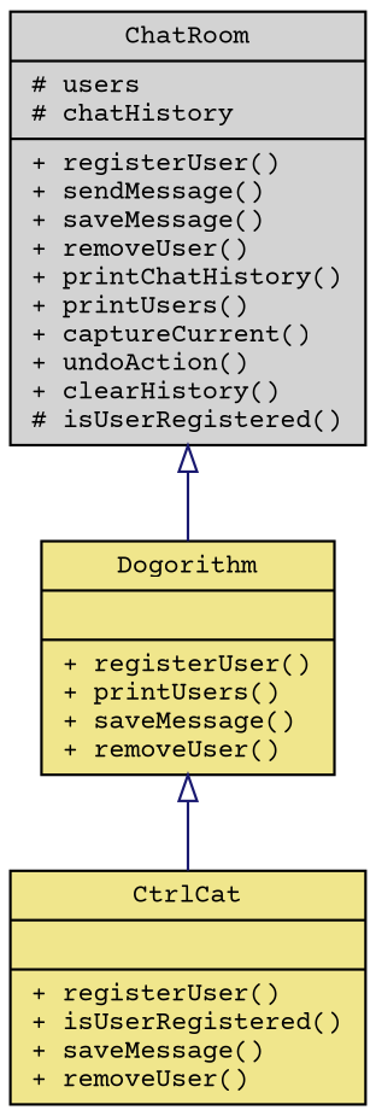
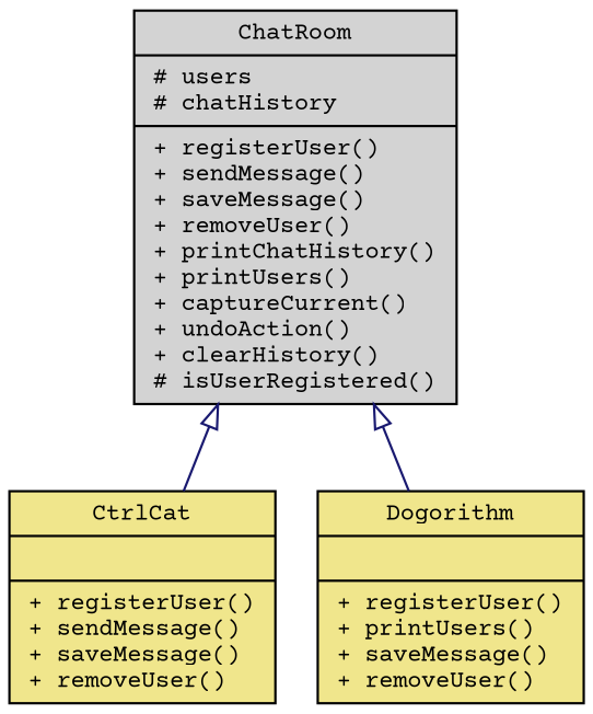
  digraph {
    fontname="Courier Prime"
    node [color=black fillcolor=khaki fontname="Courier Prime" fontsize=10 shape=record style=filled]
    edge [arrowtail=onormal color=midnightblue dir=back fontname="Courier Prime" fontsize=10 labelfontname=Helvetica labelfontsize=10 style=solid]
    n1 [fillcolor=lightgrey fontcolor=black height=0.2 label="{ChatRoom\n|# users\l# chatHistory\l|+ registerUser()\l+ sendMessage()\l+ saveMessage()\l+ removeUser()\l+ printChatHistory()\l+ printUsers()\l+ captureCurrent()\l+ undoAction()\l+ clearHistory()\l# isUserRegistered()\l}" width=0.4]
-   n2 [height=0.2 label="{CtrlCat\n||+ registerUser()\l+ isUserRegistered()\l+ saveMessage()\l+ removeUser()\l}" width=0.4]
+   n2 [height=0.2 label="{CtrlCat\n||+ registerUser()\l+ sendMessage()\l+ saveMessage()\l+ removeUser()\l}" width=0.4]
    n3 [height=0.2 label="{Dogorithm\n||+ registerUser()\l+ printUsers()\l+ saveMessage()\l+ removeUser()\l}" width=0.4]
-   n3 -> n2
+   n1 -> n2
    n1 -> n3
  }
